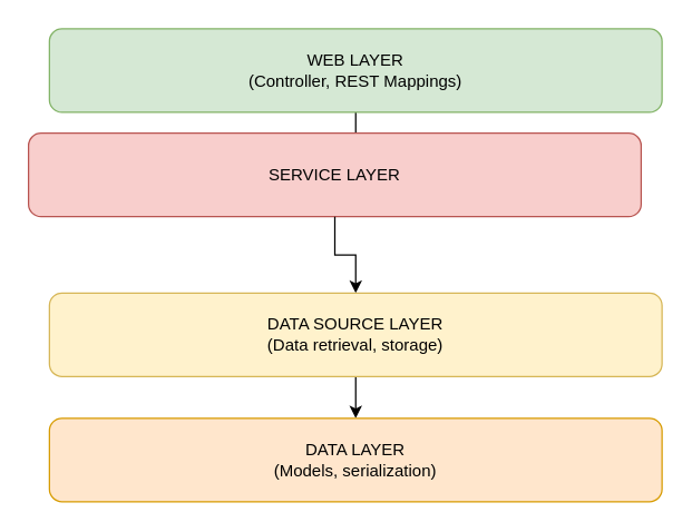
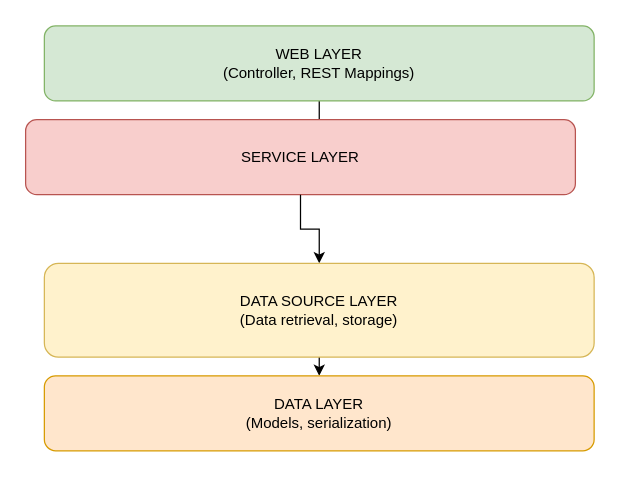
  <mxCell id="0" />
  <mxCell id="1" parent="0" />
  <mxCell id="2" value="" style="edgeStyle=orthogonalEdgeStyle;rounded=0;orthogonalLoop=1;jettySize=auto;html=1;fontColor=#000000;strokeColor=#000000;entryX=0.5;entryY=0;entryDx=0;entryDy=0;" edge="1" parent="1" source="3" target="4"><mxGeometry relative="1" as="geometry"><mxPoint x="255" y="140" as="targetPoint" /></mxGeometry></mxCell>
  <mxCell id="3" value="&lt;font color=&quot;#000000&quot;&gt;WEB LAYER&lt;br&gt;(Controller, REST Mappings)&lt;/font&gt;" style="rounded=1;whiteSpace=wrap;html=1;fillColor=#d5e8d4;strokeColor=#82b366;" vertex="1" parent="1"><mxGeometry x="35" y="20" width="440" height="60" as="geometry" /></mxCell>
  <mxCell id="4" value="&lt;font color=&quot;#000000&quot;&gt;SERVICE LAYER&lt;/font&gt;" style="rounded=1;whiteSpace=wrap;html=1;fillColor=#f8cecc;strokeColor=#b85450;" vertex="1" parent="1"><mxGeometry x="20" y="95" width="440" height="60" as="geometry" /></mxCell>
  <mxCell id="5" value="" style="edgeStyle=orthogonalEdgeStyle;rounded=0;orthogonalLoop=1;jettySize=auto;html=1;fontColor=#000000;strokeColor=#000000;entryX=0.5;entryY=0;entryDx=0;entryDy=0;" edge="1" source="4" parent="1" target="7"><mxGeometry relative="1" as="geometry"><mxPoint x="255" y="300" as="targetPoint" /></mxGeometry></mxCell>
  <mxCell id="6" style="edgeStyle=orthogonalEdgeStyle;rounded=0;orthogonalLoop=1;jettySize=auto;html=1;exitX=0.5;exitY=1;exitDx=0;exitDy=0;entryX=0.5;entryY=0;entryDx=0;entryDy=0;strokeColor=#000000;fontColor=#000000;" edge="1" parent="1" source="7" target="8"><mxGeometry relative="1" as="geometry" /></mxCell>
- <mxCell id="7" value="&lt;font color=&quot;#000000&quot;&gt;DATA SOURCE LAYER&lt;br&gt;(Data retrieval, storage)&lt;br&gt;&lt;/font&gt;" style="rounded=1;whiteSpace=wrap;html=1;fillColor=#fff2cc;strokeColor=#d6b656;" vertex="1" parent="1"><mxGeometry x="35" y="210" width="440" height="60" as="geometry" /></mxCell>
+ <mxCell id="7" value="&lt;font color=&quot;#000000&quot;&gt;DATA SOURCE LAYER&lt;br&gt;(Data retrieval, storage)&lt;br&gt;&lt;/font&gt;" style="rounded=1;whiteSpace=wrap;html=1;fillColor=#fff2cc;strokeColor=#d6b656;" vertex="1" parent="1"><mxGeometry x="35" y="210" width="440" height="75" as="geometry" /></mxCell>
  <mxCell id="8" value="&lt;font color=&quot;#000000&quot;&gt;DATA LAYER&lt;br&gt;(Models, serialization)&lt;br&gt;&lt;/font&gt;" style="rounded=1;whiteSpace=wrap;html=1;fillColor=#ffe6cc;strokeColor=#d79b00;" vertex="1" parent="1"><mxGeometry x="35" y="300" width="440" height="60" as="geometry" /></mxCell>
